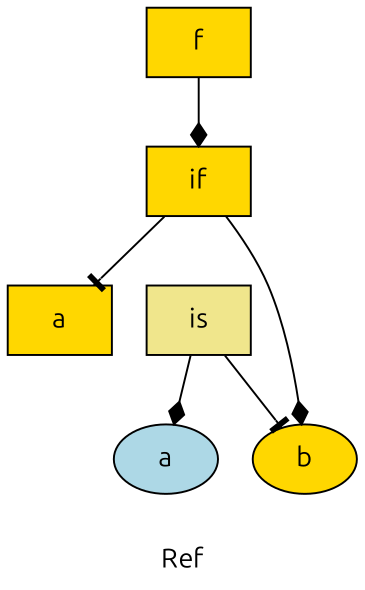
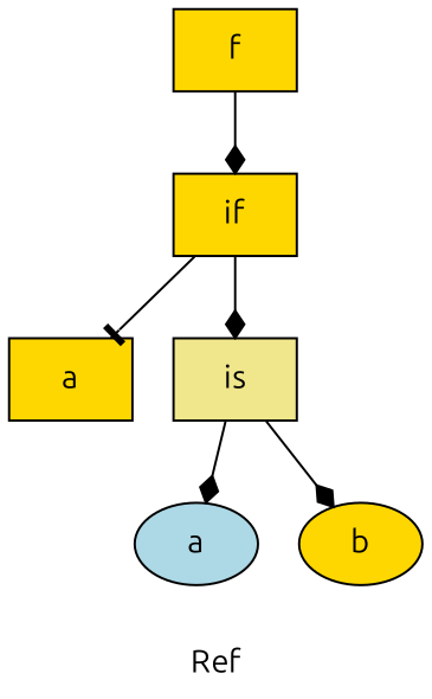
  digraph {
    fontname=Ubuntu
    label=Ref
    node [fillcolor=gold fontname=Ubuntu shape=box style=filled]
    edge [arrowhead=diamond fontname=Ubuntu]
    n1 [label=f]
    n2 [label=if]
    n3 [label=a]
    n4 [fillcolor=khaki label=is]
    n5 [fillcolor=lightblue label=a shape=ellipse]
    n6 [label=b shape=ellipse]
    n1 -> n2
    n2 -> n3 [arrowhead=tee]
-   n2 -> n6
+   n2 -> n4
    n4 -> n5
-   n4 -> n6 [arrowhead=tee]
+   n4 -> n6
  }
